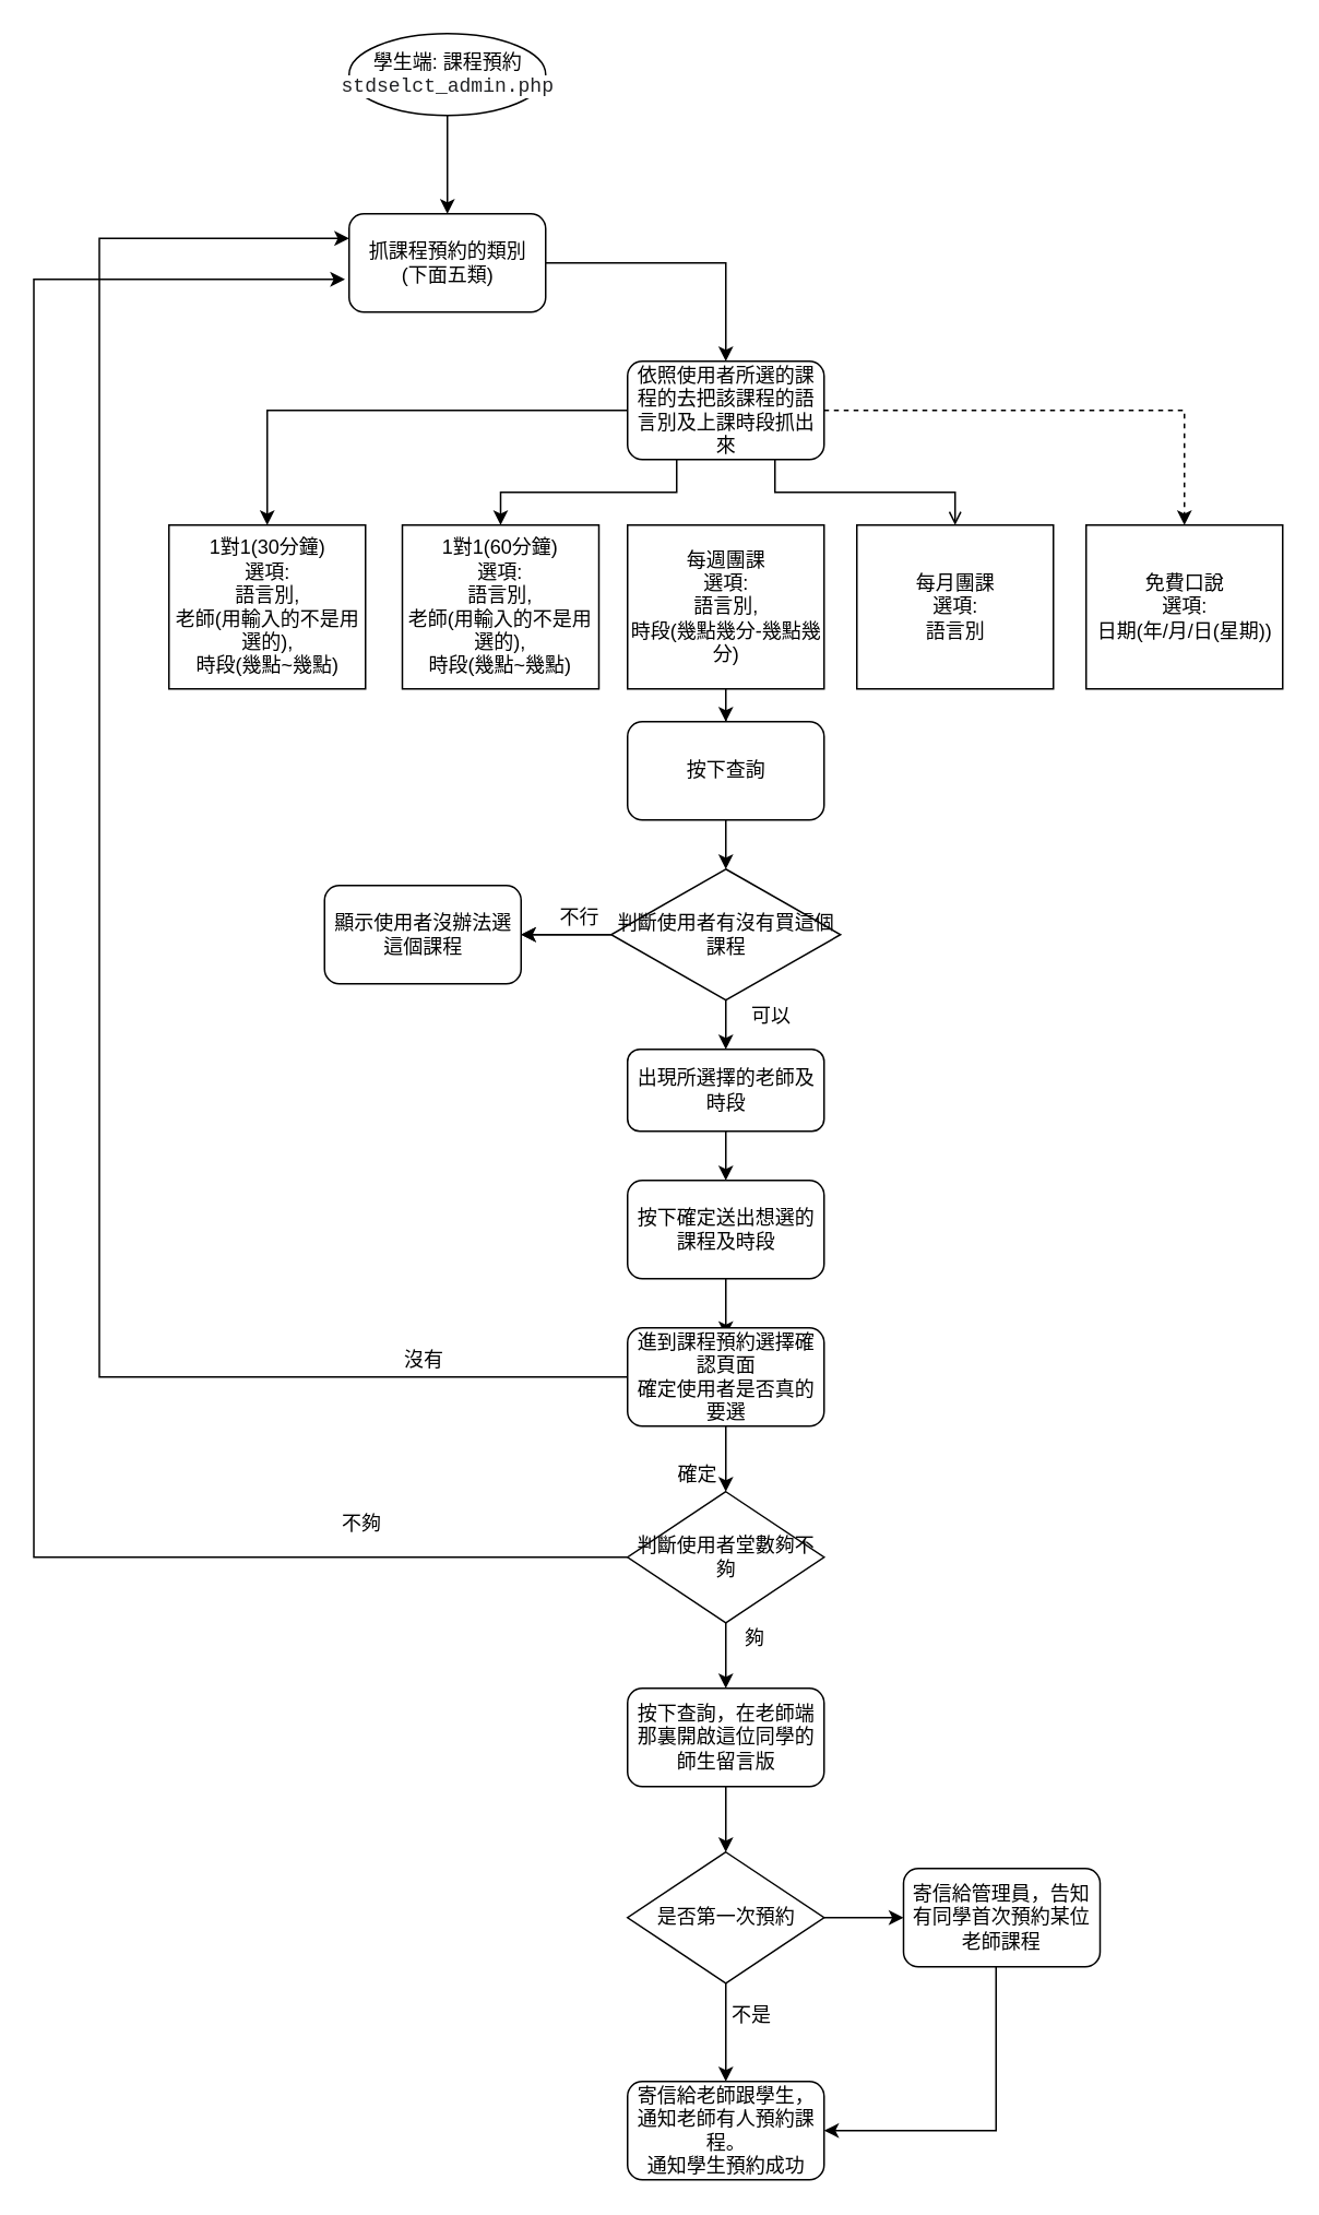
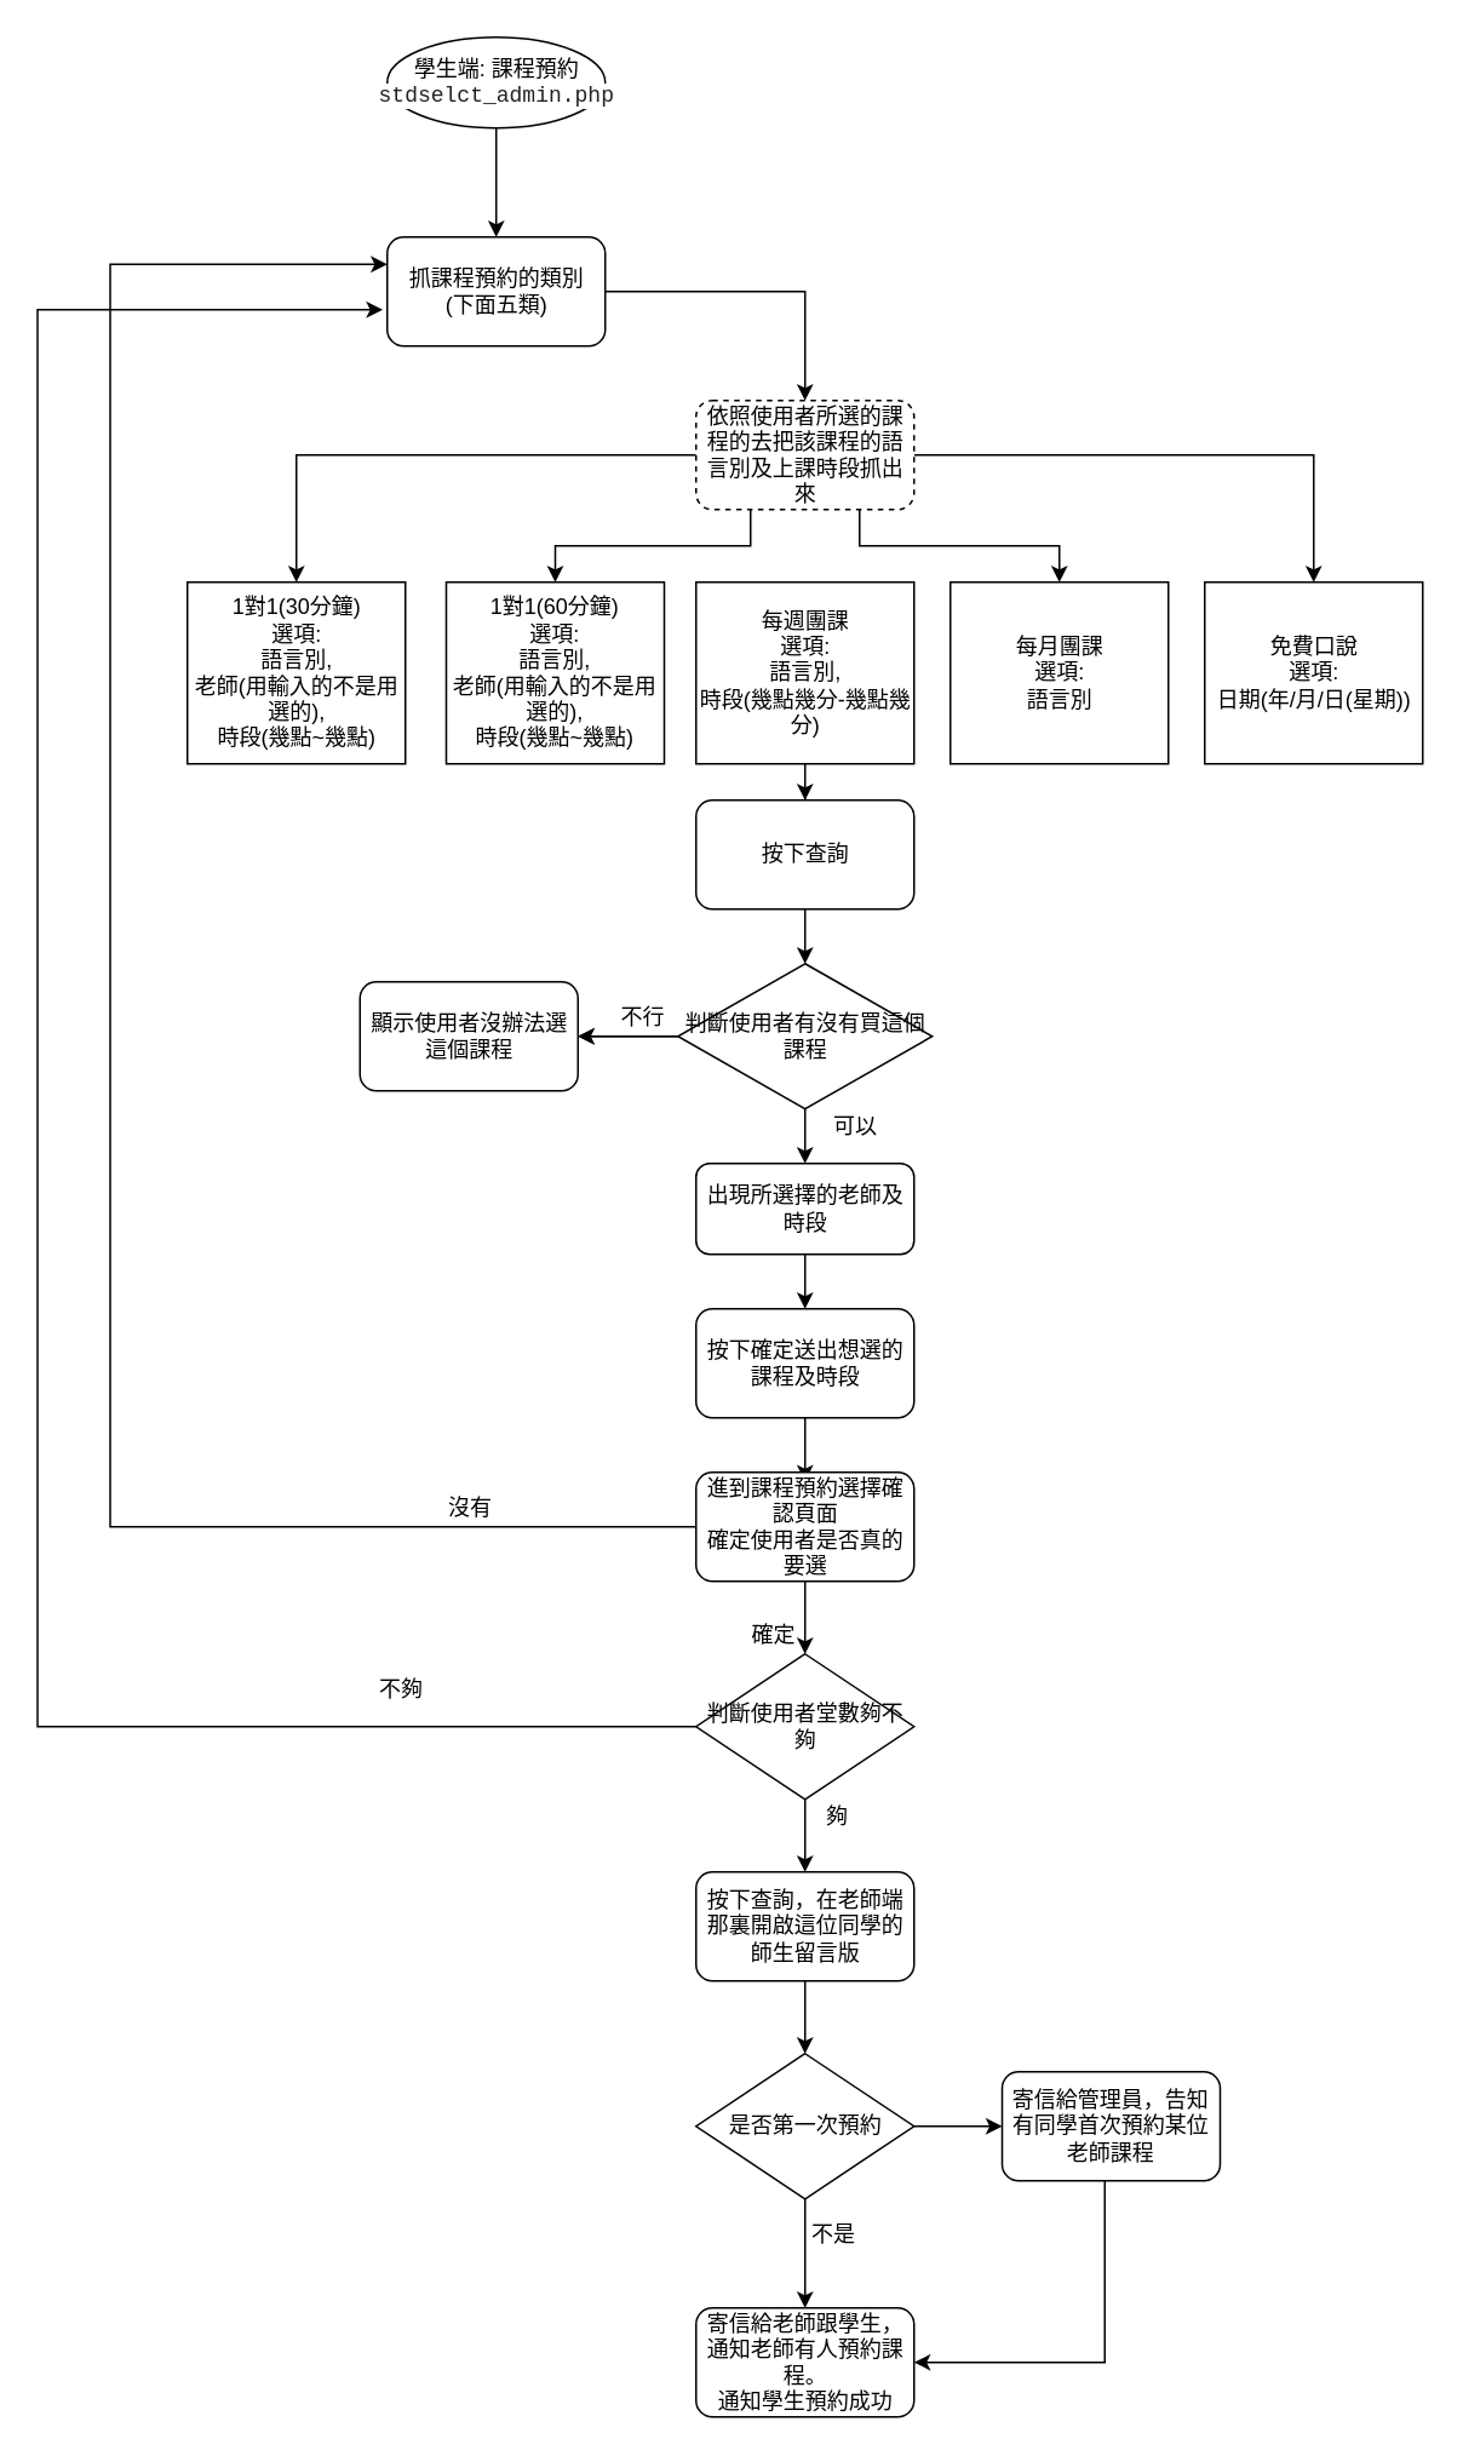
  <mxCell id="0" />
  <mxCell id="1" parent="0" />
  <mxCell id="2" style="edgeStyle=orthogonalEdgeStyle;rounded=0;orthogonalLoop=1;jettySize=auto;html=1;entryX=0.5;entryY=0;entryDx=0;entryDy=0;fontColor=#000000;" edge="1" parent="1" source="3" target="5"><mxGeometry relative="1" as="geometry" /></mxCell>
  <mxCell id="3" value="學生端: 課程預約&lt;br&gt;&lt;span style=&quot;color: rgb(32 , 33 , 36) ; font-family: &amp;#34;consolas&amp;#34; , &amp;#34;lucida console&amp;#34; , &amp;#34;courier new&amp;#34; , monospace ; text-align: left ; background-color: rgb(255 , 255 , 255)&quot;&gt;stdselct_admin.php&lt;/span&gt;" style="ellipse;whiteSpace=wrap;html=1;" vertex="1" parent="1"><mxGeometry x="212.5" y="20" width="120" height="50" as="geometry" /></mxCell>
  <mxCell id="4" style="edgeStyle=orthogonalEdgeStyle;rounded=0;orthogonalLoop=1;jettySize=auto;html=1;entryX=0.5;entryY=0;entryDx=0;entryDy=0;" edge="1" parent="1" source="5" target="10"><mxGeometry relative="1" as="geometry" /></mxCell>
  <mxCell id="5" value="抓課程預約的類別&lt;br&gt;(下面五類)" style="rounded=1;whiteSpace=wrap;html=1;" vertex="1" parent="1"><mxGeometry x="212.5" y="130" width="120" height="60" as="geometry" /></mxCell>
  <mxCell id="6" style="edgeStyle=orthogonalEdgeStyle;rounded=0;orthogonalLoop=1;jettySize=auto;html=1;exitX=0.25;exitY=1;exitDx=0;exitDy=0;entryX=0.5;entryY=0;entryDx=0;entryDy=0;fontColor=#000000;" edge="1" parent="1" source="10" target="22"><mxGeometry relative="1" as="geometry" /></mxCell>
  <mxCell id="7" style="edgeStyle=orthogonalEdgeStyle;rounded=0;orthogonalLoop=1;jettySize=auto;html=1;entryX=0.5;entryY=0;entryDx=0;entryDy=0;fontColor=#000000;" edge="1" parent="1" source="10" target="21"><mxGeometry relative="1" as="geometry" /></mxCell>
- <mxCell id="8" style="edgeStyle=orthogonalEdgeStyle;rounded=0;orthogonalLoop=1;jettySize=auto;html=1;exitX=0.75;exitY=1;exitDx=0;exitDy=0;entryX=0.5;entryY=0;entryDx=0;entryDy=0;fontColor=#000000;endArrow=open;" edge="1" parent="1" source="10" target="25"><mxGeometry relative="1" as="geometry" /></mxCell>
- <mxCell id="9" style="edgeStyle=orthogonalEdgeStyle;rounded=0;orthogonalLoop=1;jettySize=auto;html=1;entryX=0.5;entryY=0;entryDx=0;entryDy=0;fontColor=#000000;dashed=1;" edge="1" parent="1" source="10" target="26"><mxGeometry relative="1" as="geometry" /></mxCell>
- <mxCell id="10" value="依照使用者所選的課程的去把該課程的語言別及上課時段抓出來" style="rounded=1;whiteSpace=wrap;html=1;" vertex="1" parent="1"><mxGeometry x="382.5" y="220" width="120" height="60" as="geometry" /></mxCell>
+ <mxCell id="8" style="edgeStyle=orthogonalEdgeStyle;rounded=0;orthogonalLoop=1;jettySize=auto;html=1;exitX=0.75;exitY=1;exitDx=0;exitDy=0;entryX=0.5;entryY=0;entryDx=0;entryDy=0;fontColor=#000000;" edge="1" parent="1" source="10" target="25"><mxGeometry relative="1" as="geometry" /></mxCell>
+ <mxCell id="9" style="edgeStyle=orthogonalEdgeStyle;rounded=0;orthogonalLoop=1;jettySize=auto;html=1;entryX=0.5;entryY=0;entryDx=0;entryDy=0;fontColor=#000000;" edge="1" parent="1" source="10" target="26"><mxGeometry relative="1" as="geometry" /></mxCell>
+ <mxCell id="10" value="依照使用者所選的課程的去把該課程的語言別及上課時段抓出來" style="rounded=1;whiteSpace=wrap;html=1;dashed=1;" vertex="1" parent="1"><mxGeometry x="382.5" y="220" width="120" height="60" as="geometry" /></mxCell>
  <mxCell id="11" style="edgeStyle=orthogonalEdgeStyle;rounded=0;orthogonalLoop=1;jettySize=auto;html=1;entryX=0.5;entryY=0;entryDx=0;entryDy=0;fontColor=#000000;" edge="1" parent="1" source="12" target="16"><mxGeometry relative="1" as="geometry" /></mxCell>
  <mxCell id="12" value="按下查詢，在老師端那裏開啟這位同學的師生留言版" style="rounded=1;whiteSpace=wrap;html=1;fontColor=#000000;" vertex="1" parent="1"><mxGeometry x="382.5" y="1030" width="120" height="60" as="geometry" /></mxCell>
  <mxCell id="13" value="確定" style="text;html=1;align=center;verticalAlign=middle;resizable=0;points=[];autosize=1;strokeColor=none;fillColor=none;fontColor=#000000;" vertex="1" parent="1"><mxGeometry x="405" y="890" width="40" height="20" as="geometry" /></mxCell>
  <mxCell id="14" style="edgeStyle=orthogonalEdgeStyle;rounded=0;orthogonalLoop=1;jettySize=auto;html=1;fontColor=#000000;" edge="1" parent="1" source="16" target="17"><mxGeometry relative="1" as="geometry"><mxPoint x="317.5" y="1150" as="targetPoint" /></mxGeometry></mxCell>
  <mxCell id="15" style="edgeStyle=orthogonalEdgeStyle;rounded=0;orthogonalLoop=1;jettySize=auto;html=1;entryX=0;entryY=0.5;entryDx=0;entryDy=0;fontColor=#000000;" edge="1" parent="1" source="16" target="20"><mxGeometry relative="1" as="geometry" /></mxCell>
  <mxCell id="16" value="是否第一次預約" style="rhombus;whiteSpace=wrap;html=1;fontColor=#000000;" vertex="1" parent="1"><mxGeometry x="382.5" y="1130" width="120" height="80" as="geometry" /></mxCell>
  <mxCell id="17" value="寄信給老師跟學生，通知老師有人預約課程。&lt;br&gt;通知學生預約成功" style="rounded=1;whiteSpace=wrap;html=1;fontColor=#000000;" vertex="1" parent="1"><mxGeometry x="382.5" y="1270" width="120" height="60" as="geometry" /></mxCell>
  <mxCell id="18" value="不是" style="text;html=1;align=center;verticalAlign=middle;resizable=0;points=[];autosize=1;strokeColor=none;fillColor=none;fontColor=#000000;" vertex="1" parent="1"><mxGeometry x="437.5" y="1220" width="40" height="20" as="geometry" /></mxCell>
  <mxCell id="19" style="edgeStyle=orthogonalEdgeStyle;rounded=0;orthogonalLoop=1;jettySize=auto;html=1;entryX=1;entryY=0.5;entryDx=0;entryDy=0;fontColor=#000000;" edge="1" parent="1" source="20" target="17"><mxGeometry relative="1" as="geometry"><Array as="points"><mxPoint x="607.5" y="1300" /></Array></mxGeometry></mxCell>
  <mxCell id="20" value="寄信給管理員，告知有同學首次預約某位老師課程" style="rounded=1;whiteSpace=wrap;html=1;fontColor=#000000;" vertex="1" parent="1"><mxGeometry x="551" y="1140" width="120" height="60" as="geometry" /></mxCell>
  <mxCell id="21" value="&lt;span&gt;1對1(30分鐘)&lt;/span&gt;&lt;br&gt;&lt;span&gt;選項:&lt;/span&gt;&lt;br&gt;&lt;span&gt;語言別,&lt;/span&gt;&lt;br&gt;&lt;span&gt;老師(用輸入的不是用選的),&lt;/span&gt;&lt;br&gt;&lt;span&gt;時段(幾點~幾點)&lt;/span&gt;" style="rounded=0;whiteSpace=wrap;html=1;fontColor=#000000;rotation=0;" vertex="1" parent="1"><mxGeometry x="102.5" y="320" width="120" height="100" as="geometry" /></mxCell>
  <mxCell id="22" value="&lt;span&gt;1對1(60分鐘)&lt;/span&gt;&lt;br&gt;&lt;span&gt;選項:&lt;/span&gt;&lt;br&gt;&lt;span&gt;語言別,&lt;/span&gt;&lt;br&gt;&lt;span&gt;老師(用輸入的不是用選的),&lt;/span&gt;&lt;br&gt;&lt;span&gt;時段&lt;/span&gt;(幾點~幾點)" style="rounded=0;whiteSpace=wrap;html=1;fontColor=#000000;rotation=0;" vertex="1" parent="1"><mxGeometry x="245" y="320" width="120" height="100" as="geometry" /></mxCell>
  <mxCell id="23" style="edgeStyle=orthogonalEdgeStyle;rounded=0;orthogonalLoop=1;jettySize=auto;html=1;entryX=0.5;entryY=0;entryDx=0;entryDy=0;fontColor=#000000;" edge="1" parent="1" source="24" target="28"><mxGeometry relative="1" as="geometry" /></mxCell>
  <mxCell id="24" value="每週團課&lt;br&gt;&lt;span&gt;選項:&lt;/span&gt;&lt;br&gt;&lt;span&gt;語言別,&lt;/span&gt;&lt;br&gt;&lt;span&gt;時段(幾點幾分-幾點幾分)&lt;/span&gt;" style="rounded=0;whiteSpace=wrap;html=1;fontColor=#000000;rotation=0;" vertex="1" parent="1"><mxGeometry x="382.5" y="320" width="120" height="100" as="geometry" /></mxCell>
  <mxCell id="25" value="每月團課&lt;br&gt;&lt;span&gt;選項:&lt;/span&gt;&lt;br&gt;&lt;span&gt;語言別&lt;/span&gt;" style="rounded=0;whiteSpace=wrap;html=1;fontColor=#000000;rotation=0;" vertex="1" parent="1"><mxGeometry x="522.5" y="320" width="120" height="100" as="geometry" /></mxCell>
  <mxCell id="26" value="免費口說&lt;br&gt;&lt;span&gt;選項:&lt;/span&gt;&lt;br&gt;日期(年/月/日(星期))" style="rounded=0;whiteSpace=wrap;html=1;fontColor=#000000;rotation=0;" vertex="1" parent="1"><mxGeometry x="662.5" y="320" width="120" height="100" as="geometry" /></mxCell>
  <mxCell id="27" style="edgeStyle=orthogonalEdgeStyle;rounded=0;orthogonalLoop=1;jettySize=auto;html=1;entryX=0.5;entryY=0;entryDx=0;entryDy=0;fontColor=#000000;" edge="1" parent="1" source="28" target="35"><mxGeometry relative="1" as="geometry" /></mxCell>
  <mxCell id="28" value="按下查詢" style="rounded=1;whiteSpace=wrap;html=1;fontColor=#000000;" vertex="1" parent="1"><mxGeometry x="382.5" y="440" width="120" height="60" as="geometry" /></mxCell>
  <mxCell id="29" style="edgeStyle=orthogonalEdgeStyle;rounded=0;orthogonalLoop=1;jettySize=auto;html=1;entryX=0.5;entryY=0;entryDx=0;entryDy=0;fontColor=#000000;" edge="1" parent="1" source="30"><mxGeometry relative="1" as="geometry"><mxPoint x="442.5" y="815" as="targetPoint" /></mxGeometry></mxCell>
  <mxCell id="30" value="按下確定送出想選的課程及時段" style="rounded=1;whiteSpace=wrap;html=1;fontColor=#000000;" vertex="1" parent="1"><mxGeometry x="382.5" y="720" width="120" height="60" as="geometry" /></mxCell>
  <mxCell id="31" value="沒有" style="text;html=1;align=center;verticalAlign=middle;resizable=0;points=[];autosize=1;strokeColor=none;fillColor=none;fontColor=#000000;" vertex="1" parent="1"><mxGeometry x="237.5" y="820" width="40" height="20" as="geometry" /></mxCell>
  <mxCell id="32" style="edgeStyle=orthogonalEdgeStyle;rounded=0;orthogonalLoop=1;jettySize=auto;html=1;entryX=0.5;entryY=0;entryDx=0;entryDy=0;fontColor=#000000;" edge="1" parent="1" source="35" target="38"><mxGeometry relative="1" as="geometry" /></mxCell>
  <mxCell id="33" style="edgeStyle=orthogonalEdgeStyle;rounded=0;orthogonalLoop=1;jettySize=auto;html=1;fontColor=#000000;" edge="1" parent="1" source="35" target="39"><mxGeometry relative="1" as="geometry"><mxPoint x="320" y="570" as="targetPoint" /></mxGeometry></mxCell>
  <mxCell id="34" value="" style="edgeStyle=orthogonalEdgeStyle;rounded=0;orthogonalLoop=1;jettySize=auto;html=1;fontColor=#000000;" edge="1" parent="1" source="35" target="39"><mxGeometry relative="1" as="geometry" /></mxCell>
  <mxCell id="35" value="判斷使用者有沒有買這個課程" style="rhombus;whiteSpace=wrap;html=1;fontColor=#000000;" vertex="1" parent="1"><mxGeometry x="372.5" y="530" width="140" height="80" as="geometry" /></mxCell>
  <mxCell id="36" value="可以" style="text;html=1;align=center;verticalAlign=middle;resizable=0;points=[];autosize=1;strokeColor=none;fillColor=none;fontColor=#000000;" vertex="1" parent="1"><mxGeometry x="450" y="610" width="40" height="20" as="geometry" /></mxCell>
  <mxCell id="37" value="" style="edgeStyle=orthogonalEdgeStyle;rounded=0;orthogonalLoop=1;jettySize=auto;html=1;fontColor=#000000;" edge="1" parent="1" source="38" target="30"><mxGeometry relative="1" as="geometry" /></mxCell>
  <mxCell id="38" value="出現所選擇的老師及時段" style="rounded=1;whiteSpace=wrap;html=1;fontColor=#000000;" vertex="1" parent="1"><mxGeometry x="382.5" y="640" width="120" height="50" as="geometry" /></mxCell>
  <mxCell id="39" value="顯示使用者沒辦法選這個課程" style="rounded=1;whiteSpace=wrap;html=1;fontColor=#000000;" vertex="1" parent="1"><mxGeometry x="197.5" y="540" width="120" height="60" as="geometry" /></mxCell>
  <mxCell id="40" value="不行" style="text;html=1;align=center;verticalAlign=middle;resizable=0;points=[];autosize=1;strokeColor=none;fillColor=none;fontColor=#000000;" vertex="1" parent="1"><mxGeometry x="332.5" y="550" width="40" height="20" as="geometry" /></mxCell>
  <mxCell id="41" style="edgeStyle=orthogonalEdgeStyle;rounded=0;orthogonalLoop=1;jettySize=auto;html=1;entryX=0.5;entryY=0;entryDx=0;entryDy=0;fontColor=#000000;" edge="1" parent="1" source="43" target="46"><mxGeometry relative="1" as="geometry" /></mxCell>
  <mxCell id="42" style="edgeStyle=orthogonalEdgeStyle;rounded=0;orthogonalLoop=1;jettySize=auto;html=1;entryX=0;entryY=0.25;entryDx=0;entryDy=0;fontColor=#000000;" edge="1" parent="1" source="43" target="5"><mxGeometry relative="1" as="geometry"><Array as="points"><mxPoint x="60" y="840" /><mxPoint x="60" y="145" /></Array></mxGeometry></mxCell>
  <mxCell id="43" value="&lt;span&gt;進到課程預約選擇確認頁面&lt;/span&gt;&lt;br&gt;&lt;span&gt;確定使用者是否真的要選&lt;/span&gt;" style="rounded=1;whiteSpace=wrap;html=1;fontColor=#000000;" vertex="1" parent="1"><mxGeometry x="382.5" y="810" width="120" height="60" as="geometry" /></mxCell>
  <mxCell id="44" style="edgeStyle=orthogonalEdgeStyle;rounded=0;orthogonalLoop=1;jettySize=auto;html=1;entryX=0.5;entryY=0;entryDx=0;entryDy=0;fontColor=#000000;" edge="1" parent="1" source="46" target="12"><mxGeometry relative="1" as="geometry" /></mxCell>
  <mxCell id="45" style="edgeStyle=orthogonalEdgeStyle;rounded=0;orthogonalLoop=1;jettySize=auto;html=1;fontColor=#000000;" edge="1" parent="1" source="46"><mxGeometry relative="1" as="geometry"><mxPoint x="210" y="170" as="targetPoint" /><Array as="points"><mxPoint x="20" y="950" /><mxPoint x="20" y="170" /></Array></mxGeometry></mxCell>
  <mxCell id="46" value="判斷使用者堂數夠不夠" style="rhombus;whiteSpace=wrap;html=1;fontColor=#000000;" vertex="1" parent="1"><mxGeometry x="382.5" y="910" width="120" height="80" as="geometry" /></mxCell>
  <mxCell id="47" value="夠" style="text;html=1;align=center;verticalAlign=middle;resizable=0;points=[];autosize=1;strokeColor=none;fillColor=none;fontColor=#000000;" vertex="1" parent="1"><mxGeometry x="445" y="990" width="30" height="20" as="geometry" /></mxCell>
  <mxCell id="48" value="不夠" style="text;html=1;align=center;verticalAlign=middle;resizable=0;points=[];autosize=1;strokeColor=none;fillColor=none;fontColor=#000000;" vertex="1" parent="1"><mxGeometry x="200" y="920" width="40" height="20" as="geometry" /></mxCell>
